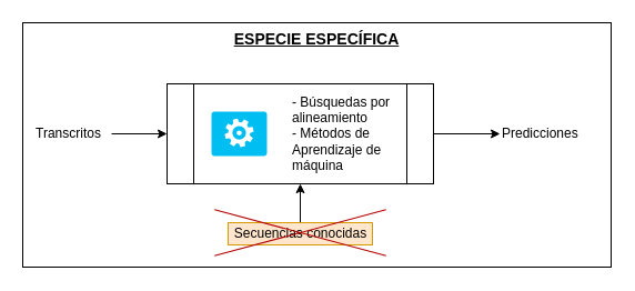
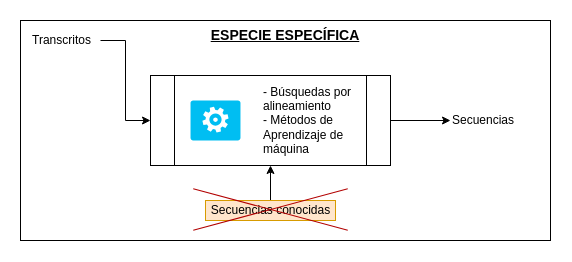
  <mxCell id="0" />
  <mxCell id="1" parent="0" />
  <mxCell id="2" value="ESPECIE ESPECÍFICA" style="rounded=0;whiteSpace=wrap;html=1;align=center;labelPosition=center;verticalLabelPosition=middle;verticalAlign=top;fontStyle=5;fontSize=14;" vertex="1" parent="1"><mxGeometry x="20" y="20" width="530" height="220" as="geometry" /></mxCell>
  <mxCell id="3" style="edgeStyle=orthogonalEdgeStyle;rounded=0;orthogonalLoop=1;jettySize=auto;html=1;entryX=0.5;entryY=1;entryDx=0;entryDy=0;" edge="1" parent="1" source="4" target="8"><mxGeometry relative="1" as="geometry" /></mxCell>
  <mxCell id="4" value="Secuencias conocidas" style="text;html=1;resizable=0;points=[];autosize=1;align=center;verticalAlign=top;spacingTop=-4;fillColor=#ffe6cc;strokeColor=#d79b00;" vertex="1" parent="1"><mxGeometry x="205" y="200" width="130" height="20" as="geometry" /></mxCell>
  <mxCell id="5" style="edgeStyle=orthogonalEdgeStyle;rounded=0;orthogonalLoop=1;jettySize=auto;html=1;entryX=0;entryY=0.5;entryDx=0;entryDy=0;" edge="1" parent="1" source="6" target="8"><mxGeometry relative="1" as="geometry" /></mxCell>
- <mxCell id="6" value="Transcritos" style="text;html=1;resizable=0;points=[];autosize=1;align=left;verticalAlign=top;spacingTop=-4;" vertex="1" parent="1"><mxGeometry x="30" y="110" width="70" height="20" as="geometry" /></mxCell>
+ <mxCell id="6" value="Transcritos" style="text;html=1;resizable=0;points=[];autosize=1;align=left;verticalAlign=top;spacingTop=-4;" vertex="1" parent="1"><mxGeometry x="30" y="30" width="70" height="20" as="geometry" /></mxCell>
  <mxCell id="7" value="" style="group" vertex="1" connectable="0" parent="1"><mxGeometry x="150" y="75" width="240" height="90" as="geometry" /></mxCell>
  <mxCell id="8" value="&lt;span&gt;- Búsquedas por alineamiento&lt;/span&gt;&lt;br&gt;&lt;span&gt;- Métodos de Aprendizaje de máquina&lt;/span&gt;" style="shape=process;whiteSpace=wrap;html=1;backgroundOutline=1;align=left;spacingLeft=87;" vertex="1" parent="7"><mxGeometry width="240" height="90" as="geometry" /></mxCell>
  <mxCell id="9" value="" style="verticalLabelPosition=bottom;html=1;verticalAlign=top;align=center;strokeColor=none;fillColor=#00BEF2;shape=mxgraph.azure.worker_role;" vertex="1" parent="7"><mxGeometry x="40" y="25" width="50" height="40" as="geometry" /></mxCell>
- <mxCell id="10" value="Predicciones" style="text;html=1;resizable=0;points=[];autosize=1;align=left;verticalAlign=top;spacingTop=-4;" vertex="1" parent="1"><mxGeometry x="450" y="110" width="80" height="20" as="geometry" /></mxCell>
+ <mxCell id="10" value="Secuencias" style="text;html=1;resizable=0;points=[];autosize=1;align=left;verticalAlign=top;spacingTop=-4;" vertex="1" parent="1"><mxGeometry x="450" y="110" width="80" height="20" as="geometry" /></mxCell>
  <mxCell id="11" style="edgeStyle=orthogonalEdgeStyle;rounded=0;orthogonalLoop=1;jettySize=auto;html=1;" edge="1" parent="1" source="8" target="10"><mxGeometry relative="1" as="geometry" /></mxCell>
  <mxCell id="12" value="" style="line;strokeWidth=1;html=1;fontSize=14;align=center;rotation=-15;fillColor=#e51400;strokeColor=#B20000;fontColor=#ffffff;" vertex="1" parent="1"><mxGeometry x="190" y="204" width="160" height="10" as="geometry" /></mxCell>
  <mxCell id="13" value="" style="line;strokeWidth=1;html=1;fontSize=14;align=center;rotation=15;flipV=0;flipH=1;direction=east;fillColor=#e51400;strokeColor=#B20000;fontColor=#ffffff;" vertex="1" parent="1"><mxGeometry x="190" y="204" width="160" height="10" as="geometry" /></mxCell>
